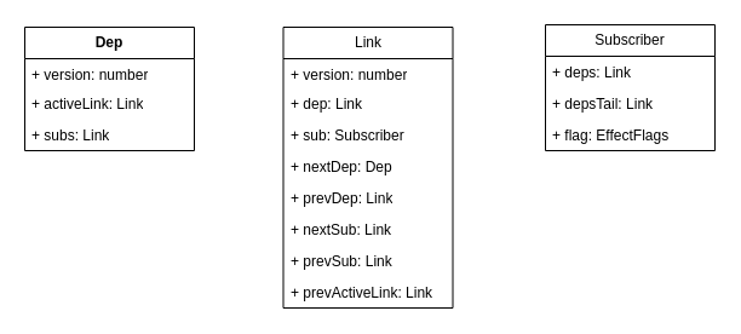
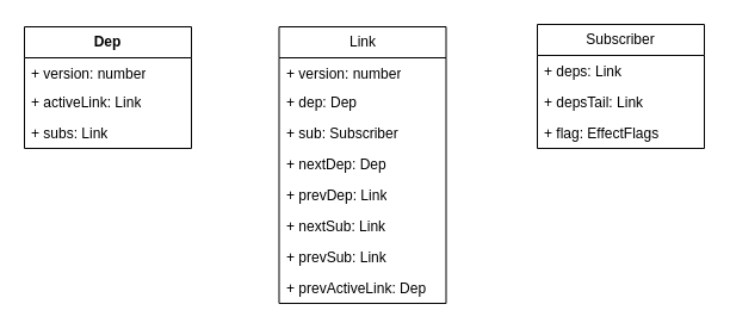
  <mxCell id="0" />
  <mxCell id="1" parent="0" />
  <mxCell id="2" value="&lt;span style=&quot;font-weight: 700;&quot;&gt;Dep&lt;/span&gt;" style="swimlane;fontStyle=0;childLayout=stackLayout;horizontal=1;startSize=26;fillColor=none;horizontalStack=0;resizeParent=1;resizeParentMax=0;resizeLast=0;collapsible=1;marginBottom=0;whiteSpace=wrap;html=1;" vertex="1" parent="1"><mxGeometry x="20" y="22" width="140" height="102" as="geometry" /></mxCell>
  <mxCell id="3" value="+ version: number" style="text;strokeColor=none;fillColor=none;align=left;verticalAlign=top;spacingLeft=4;spacingRight=4;overflow=hidden;rotatable=0;points=[[0,0.5],[1,0.5]];portConstraint=eastwest;whiteSpace=wrap;html=1;" vertex="1" parent="2"><mxGeometry y="26" width="140" height="24" as="geometry" /></mxCell>
  <mxCell id="4" value="+ activeLink: Link" style="text;strokeColor=none;fillColor=none;align=left;verticalAlign=top;spacingLeft=4;spacingRight=4;overflow=hidden;rotatable=0;points=[[0,0.5],[1,0.5]];portConstraint=eastwest;whiteSpace=wrap;html=1;" vertex="1" parent="2"><mxGeometry y="50" width="140" height="26" as="geometry" /></mxCell>
  <mxCell id="5" value="+ subs: Link" style="text;strokeColor=none;fillColor=none;align=left;verticalAlign=top;spacingLeft=4;spacingRight=4;overflow=hidden;rotatable=0;points=[[0,0.5],[1,0.5]];portConstraint=eastwest;whiteSpace=wrap;html=1;" vertex="1" parent="2"><mxGeometry y="76" width="140" height="26" as="geometry" /></mxCell>
  <mxCell id="6" value="Link" style="swimlane;fontStyle=0;childLayout=stackLayout;horizontal=1;startSize=26;fillColor=none;horizontalStack=0;resizeParent=1;resizeParentMax=0;resizeLast=0;collapsible=1;marginBottom=0;whiteSpace=wrap;html=1;" vertex="1" parent="1"><mxGeometry x="233.5" y="22" width="140" height="232" as="geometry" /></mxCell>
  <mxCell id="7" value="+ version: number" style="text;strokeColor=none;fillColor=none;align=left;verticalAlign=top;spacingLeft=4;spacingRight=4;overflow=hidden;rotatable=0;points=[[0,0.5],[1,0.5]];portConstraint=eastwest;whiteSpace=wrap;html=1;" vertex="1" parent="6"><mxGeometry y="26" width="140" height="24" as="geometry" /></mxCell>
- <mxCell id="8" value="+ dep: Link" style="text;strokeColor=none;fillColor=none;align=left;verticalAlign=top;spacingLeft=4;spacingRight=4;overflow=hidden;rotatable=0;points=[[0,0.5],[1,0.5]];portConstraint=eastwest;whiteSpace=wrap;html=1;" vertex="1" parent="6"><mxGeometry y="50" width="140" height="26" as="geometry" /></mxCell>
+ <mxCell id="8" value="+ dep: Dep" style="text;strokeColor=none;fillColor=none;align=left;verticalAlign=top;spacingLeft=4;spacingRight=4;overflow=hidden;rotatable=0;points=[[0,0.5],[1,0.5]];portConstraint=eastwest;whiteSpace=wrap;html=1;" vertex="1" parent="6"><mxGeometry y="50" width="140" height="26" as="geometry" /></mxCell>
  <mxCell id="9" value="+ sub: Subscriber" style="text;strokeColor=none;fillColor=none;align=left;verticalAlign=top;spacingLeft=4;spacingRight=4;overflow=hidden;rotatable=0;points=[[0,0.5],[1,0.5]];portConstraint=eastwest;whiteSpace=wrap;html=1;" vertex="1" parent="6"><mxGeometry y="76" width="140" height="26" as="geometry" /></mxCell>
  <mxCell id="10" value="+ nextDep: Dep" style="text;strokeColor=none;fillColor=none;align=left;verticalAlign=top;spacingLeft=4;spacingRight=4;overflow=hidden;rotatable=0;points=[[0,0.5],[1,0.5]];portConstraint=eastwest;whiteSpace=wrap;html=1;" vertex="1" parent="6"><mxGeometry y="102" width="140" height="26" as="geometry" /></mxCell>
  <mxCell id="11" value="+ prevDep: Link" style="text;strokeColor=none;fillColor=none;align=left;verticalAlign=top;spacingLeft=4;spacingRight=4;overflow=hidden;rotatable=0;points=[[0,0.5],[1,0.5]];portConstraint=eastwest;whiteSpace=wrap;html=1;" vertex="1" parent="6"><mxGeometry y="128" width="140" height="26" as="geometry" /></mxCell>
  <mxCell id="12" value="+ nextSub: Link" style="text;strokeColor=none;fillColor=none;align=left;verticalAlign=top;spacingLeft=4;spacingRight=4;overflow=hidden;rotatable=0;points=[[0,0.5],[1,0.5]];portConstraint=eastwest;whiteSpace=wrap;html=1;" vertex="1" parent="6"><mxGeometry y="154" width="140" height="26" as="geometry" /></mxCell>
  <mxCell id="13" value="+ prevSub: Link" style="text;strokeColor=none;fillColor=none;align=left;verticalAlign=top;spacingLeft=4;spacingRight=4;overflow=hidden;rotatable=0;points=[[0,0.5],[1,0.5]];portConstraint=eastwest;whiteSpace=wrap;html=1;" vertex="1" parent="6"><mxGeometry y="180" width="140" height="26" as="geometry" /></mxCell>
- <mxCell id="14" value="+ prevActiveLink: Link" style="text;strokeColor=none;fillColor=none;align=left;verticalAlign=top;spacingLeft=4;spacingRight=4;overflow=hidden;rotatable=0;points=[[0,0.5],[1,0.5]];portConstraint=eastwest;whiteSpace=wrap;html=1;" vertex="1" parent="6"><mxGeometry y="206" width="140" height="26" as="geometry" /></mxCell>
+ <mxCell id="14" value="+ prevActiveLink: Dep" style="text;strokeColor=none;fillColor=none;align=left;verticalAlign=top;spacingLeft=4;spacingRight=4;overflow=hidden;rotatable=0;points=[[0,0.5],[1,0.5]];portConstraint=eastwest;whiteSpace=wrap;html=1;" vertex="1" parent="6"><mxGeometry y="206" width="140" height="26" as="geometry" /></mxCell>
  <mxCell id="15" value="&lt;span style=&quot;text-align: left;&quot;&gt;Subscriber&lt;/span&gt;" style="swimlane;fontStyle=0;childLayout=stackLayout;horizontal=1;startSize=26;fillColor=none;horizontalStack=0;resizeParent=1;resizeParentMax=0;resizeLast=0;collapsible=1;marginBottom=0;whiteSpace=wrap;html=1;" vertex="1" parent="1"><mxGeometry x="450" y="20" width="140" height="104" as="geometry" /></mxCell>
  <mxCell id="16" value="+ deps: Link" style="text;strokeColor=none;fillColor=none;align=left;verticalAlign=top;spacingLeft=4;spacingRight=4;overflow=hidden;rotatable=0;points=[[0,0.5],[1,0.5]];portConstraint=eastwest;whiteSpace=wrap;html=1;" vertex="1" parent="15"><mxGeometry y="26" width="140" height="26" as="geometry" /></mxCell>
  <mxCell id="17" value="+ depsTail: Link" style="text;strokeColor=none;fillColor=none;align=left;verticalAlign=top;spacingLeft=4;spacingRight=4;overflow=hidden;rotatable=0;points=[[0,0.5],[1,0.5]];portConstraint=eastwest;whiteSpace=wrap;html=1;" vertex="1" parent="15"><mxGeometry y="52" width="140" height="26" as="geometry" /></mxCell>
  <mxCell id="18" value="+ flag: EffectFlags" style="text;strokeColor=none;fillColor=none;align=left;verticalAlign=top;spacingLeft=4;spacingRight=4;overflow=hidden;rotatable=0;points=[[0,0.5],[1,0.5]];portConstraint=eastwest;whiteSpace=wrap;html=1;" vertex="1" parent="15"><mxGeometry y="78" width="140" height="26" as="geometry" /></mxCell>
